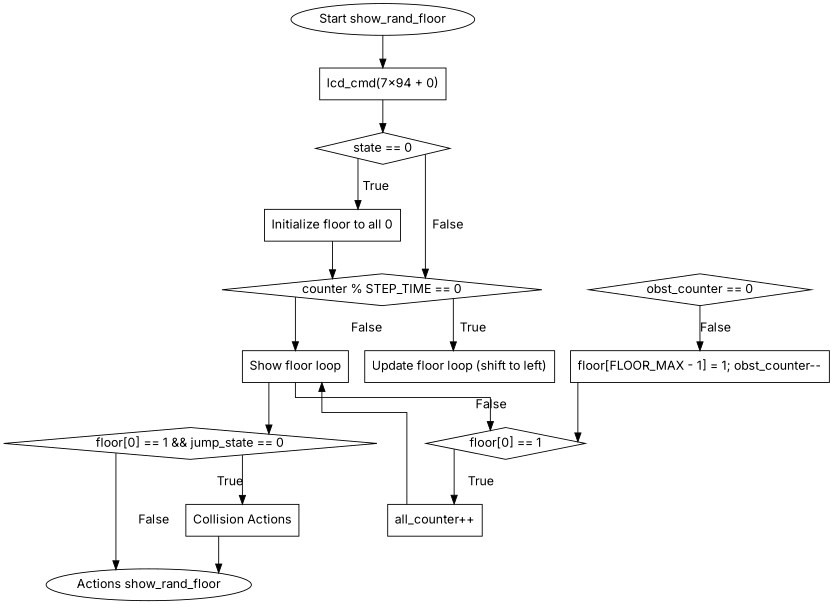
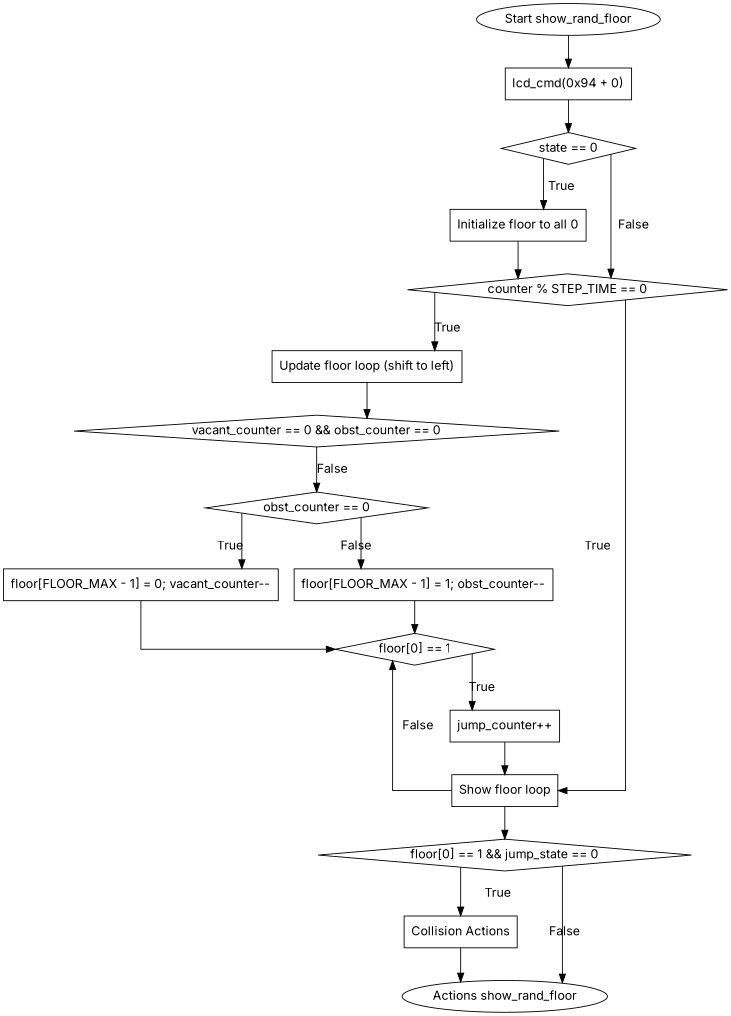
  digraph {
    fontname=Inter
    splines=ortho
    node [fontname=Inter shape=rect]
    edge [fontname=Inter]
    n1 [label="Start show_rand_floor" shape=ellipse]
-   n2 [label="lcd_cmd(7x94 + 0)"]
+   n2 [label="lcd_cmd(0x94 + 0)"]
    n3 [label="state == 0" shape=diamond]
    n4 [label="Initialize floor to all 0"]
    n5 [label="counter % STEP_TIME == 0" shape=diamond]
    n6 [label="Update floor loop (shift to left)"]
    n7 [label="Show floor loop"]
+   n8 [label="vacant_counter == 0 && obst_counter == 0" shape=diamond]
    n9 [label="floor[0] == 1" shape=diamond]
    n10 [label="floor[0] == 1 && jump_state == 0" shape=diamond]
    n11 [label="obst_counter == 0" shape=diamond]
+   n12 [label="floor[FLOOR_MAX - 1] = 0; vacant_counter--"]
    n13 [label="floor[FLOOR_MAX - 1] = 1; obst_counter--"]
-   n14 [label="all_counter++"]
+   n14 [label="jump_counter++"]
    n15 [label="Collision Actions"]
    n16 [label="Actions show_rand_floor" shape=ellipse]
    n1 -> n2
    n2 -> n3
    n3 -> n4 [label=True]
    n3 -> n5 [label=False]
    n4 -> n5
    n5 -> n6 [label=True]
-   n5 -> n7 [label=False]
+   n5 -> n7 [label=True]
+   n6 -> n8
    n7 -> n9 [label=False]
    n7 -> n10
+   n8 -> n11 [label=False]
    n9 -> n14 [label=True]
    n10 -> n15 [label=True]
    n10 -> n16 [label=False]
+   n11 -> n12 [label=True]
    n11 -> n13 [label=False]
+   n12 -> n9
    n13 -> n9
    n14 -> n7
    n15 -> n16
  }
